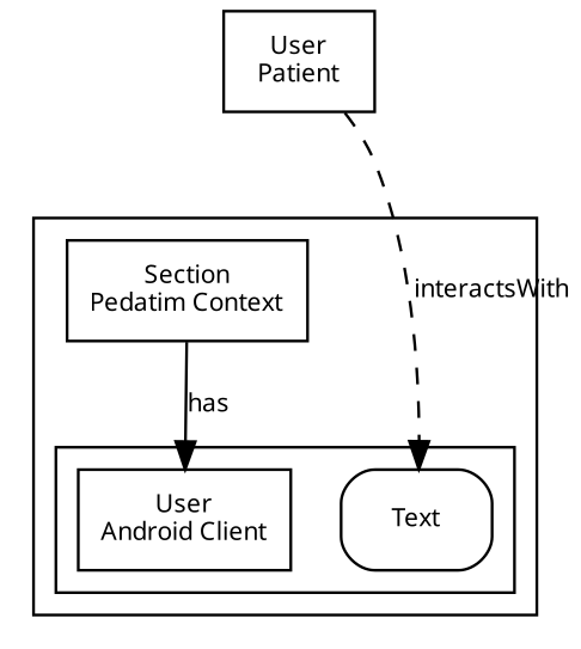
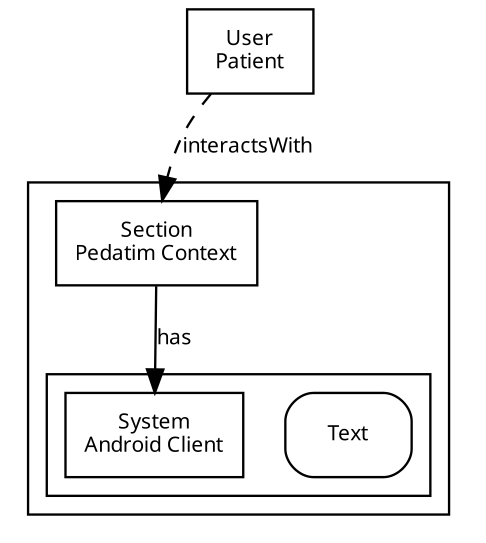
  digraph {
    clusterrank=local
    compound=true
    rankdir=TB
    node [fontname=Sans fontsize=9 shape=box]
    edge [fontname=Sans fontsize=9]
-   n1 [label="User\nAndroid Client"]
+   n1 [label="System\nAndroid Client"]
    n2 [label="Text\n" style=rounded]
    n3 [label="Section\nPedatim Context"]
    n4 [label="User\nPatient"]
    subgraph cluster_1 {
      n3
      subgraph cluster_2 {
        n1
        n2
      }
    }
    n3 -> n1 [label=has style=solid]
-   n4 -> n2 [label=interactsWith style=dashed]
+   n4 -> n3 [label=interactsWith style=dashed]
  }
